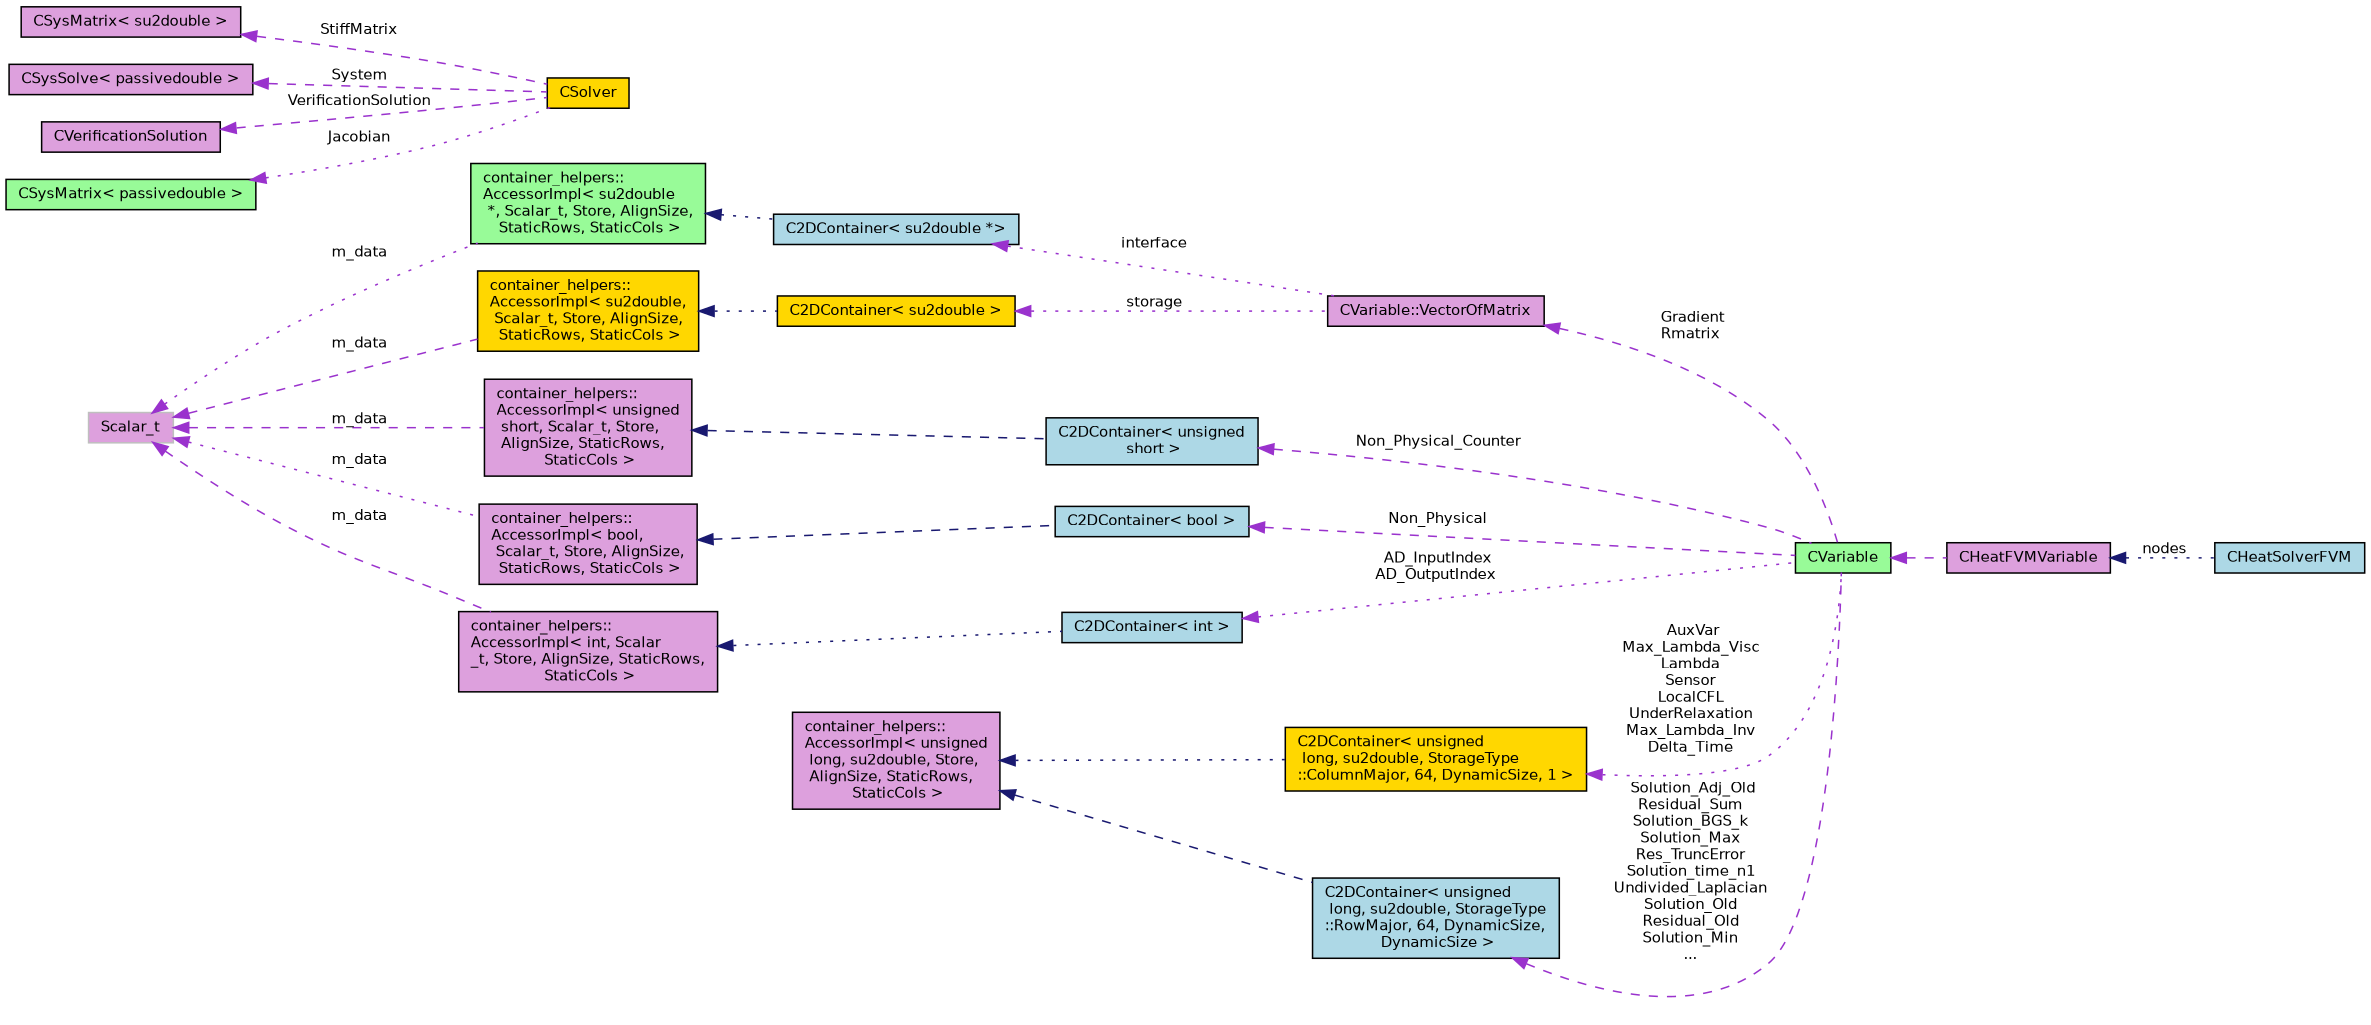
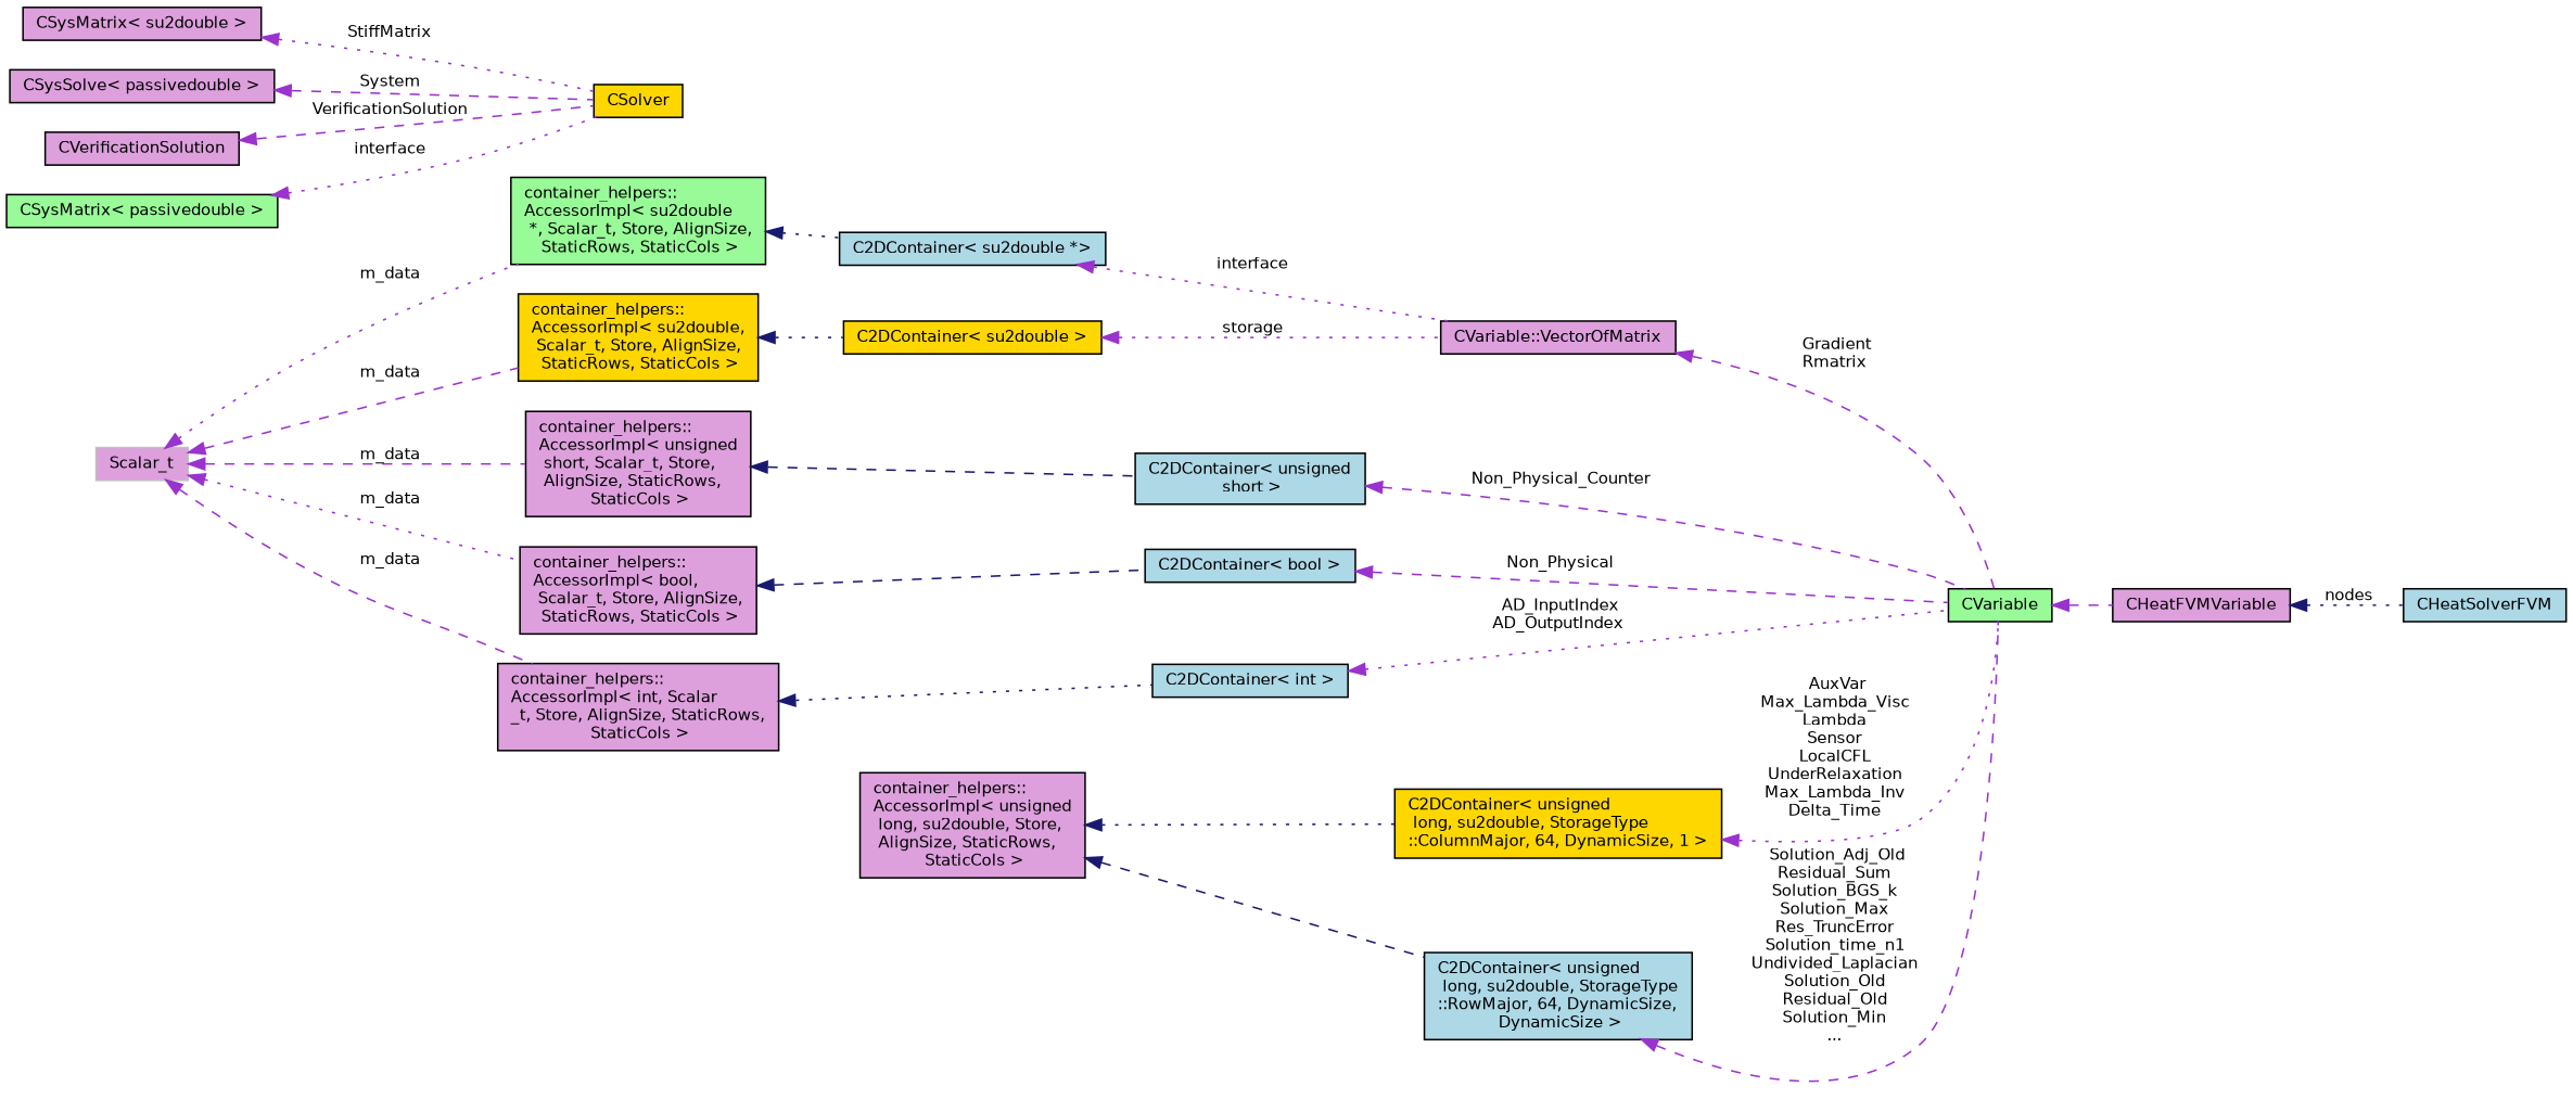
  digraph {
    rankdir=LR
    node [color=black fillcolor=plum fontname=Helvetica fontsize=10 shape=record style=filled]
    edge [color=darkorchid3 dir=back fontname=Helvetica fontsize=10 labelfontname=Helvetica labelfontsize=10 style=dashed]
    n1 [fillcolor=lightblue fontcolor=black height=0.2 label=CHeatSolverFVM width=0.4]
    n2 [fillcolor=gold height=0.2 label=CSolver width=0.4]
    n3 [height=0.2 label="CSysMatrix\< su2double \>" width=0.4]
    n4 [height=0.2 label="CSysSolve\< passivedouble \>" width=0.4]
    n5 [height=0.2 label=CVerificationSolution width=0.4]
    n6 [fillcolor=palegreen height=0.2 label="CSysMatrix\< passivedouble \>" width=0.4]
    n7 [height=0.2 label=CHeatFVMVariable width=0.4]
    n8 [fillcolor=palegreen height=0.2 label=CVariable width=0.4]
    n9 [height=0.2 label="CVariable::VectorOfMatrix" width=0.4]
    n10 [fillcolor=lightblue height=0.2 label="C2DContainer\< su2double *\>" width=0.4]
    n11 [fillcolor=palegreen height=0.2 label="container_helpers::\lAccessorImpl\< su2double\l *, Scalar_t, Store, AlignSize,\l StaticRows, StaticCols \>" width=0.4]
    n12 [color=grey75 height=0.2 label=Scalar_t width=0.4]
    n13 [fillcolor=gold height=0.2 label="container_helpers::\lAccessorImpl\< su2double,\l Scalar_t, Store, AlignSize,\l StaticRows, StaticCols \>" width=0.4]
    n14 [height=0.2 label="container_helpers::\lAccessorImpl\< unsigned\l short, Scalar_t, Store,\l AlignSize, StaticRows,\l StaticCols \>" width=0.4]
    n15 [height=0.2 label="container_helpers::\lAccessorImpl\< bool,\l Scalar_t, Store, AlignSize,\l StaticRows, StaticCols \>" width=0.4]
    n16 [height=0.2 label="container_helpers::\lAccessorImpl\< int, Scalar\l_t, Store, AlignSize, StaticRows,\l StaticCols \>" width=0.4]
    n17 [fillcolor=gold height=0.2 label="C2DContainer\< su2double \>" width=0.4]
    n18 [fillcolor=lightblue height=0.2 label="C2DContainer\< unsigned\l short \>" width=0.4]
    n19 [fillcolor=lightblue height=0.2 label="C2DContainer\< bool \>" width=0.4]
    n20 [fillcolor=lightblue height=0.2 label="C2DContainer\< int \>" width=0.4]
    n21 [fillcolor=gold height=0.2 label="C2DContainer\< unsigned\l long, su2double, StorageType\l::ColumnMajor, 64, DynamicSize, 1 \>" width=0.4]
    n22 [height=0.2 label="container_helpers::\lAccessorImpl\< unsigned\l long, su2double, Store,\l AlignSize, StaticRows,\l StaticCols \>" width=0.4]
    n23 [fillcolor=lightblue height=0.2 label="C2DContainer\< unsigned\l long, su2double, StorageType\l::RowMajor, 64, DynamicSize,\l DynamicSize \>" width=0.4]
-   n3 -> n2 [label=" StiffMatrix"]
+   n3 -> n2 [label=" StiffMatrix" style=dotted]
    n4 -> n2 [label=" System"]
    n5 -> n2 [label=" VerificationSolution"]
-   n6 -> n2 [label=" Jacobian" style=dotted]
+   n6 -> n2 [label=" interface" style=dotted]
    n7 -> n1 [color=midnightblue label=" nodes" style=dotted]
    n8 -> n7
    n9 -> n8 [label=" Gradient\nRmatrix"]
    n10 -> n9 [label=" interface" style=dotted]
    n11 -> n10 [color=midnightblue style=dotted]
    n12 -> n11 [label=" m_data" style=dotted]
    n12 -> n13 [label=" m_data"]
    n12 -> n14 [label=" m_data"]
    n12 -> n15 [label=" m_data" style=dotted]
    n12 -> n16 [label=" m_data"]
    n13 -> n17 [color=midnightblue style=dotted]
    n14 -> n18 [color=midnightblue]
    n15 -> n19 [color=midnightblue]
    n16 -> n20 [color=midnightblue style=dotted]
    n17 -> n9 [label=" storage" style=dotted]
    n18 -> n8 [label=" Non_Physical_Counter"]
    n19 -> n8 [label=" Non_Physical"]
    n20 -> n8 [label=" AD_InputIndex\nAD_OutputIndex" style=dotted]
    n21 -> n8 [label=" AuxVar\nMax_Lambda_Visc\nLambda\nSensor\nLocalCFL\nUnderRelaxation\nMax_Lambda_Inv\nDelta_Time" style=dotted]
    n22 -> n21 [color=midnightblue style=dotted]
    n22 -> n23 [color=midnightblue]
    n23 -> n8 [label=" Solution_Adj_Old\nResidual_Sum\nSolution_BGS_k\nSolution_Max\nRes_TruncError\nSolution_time_n1\nUndivided_Laplacian\nSolution_Old\nResidual_Old\nSolution_Min\n..."]
  }
